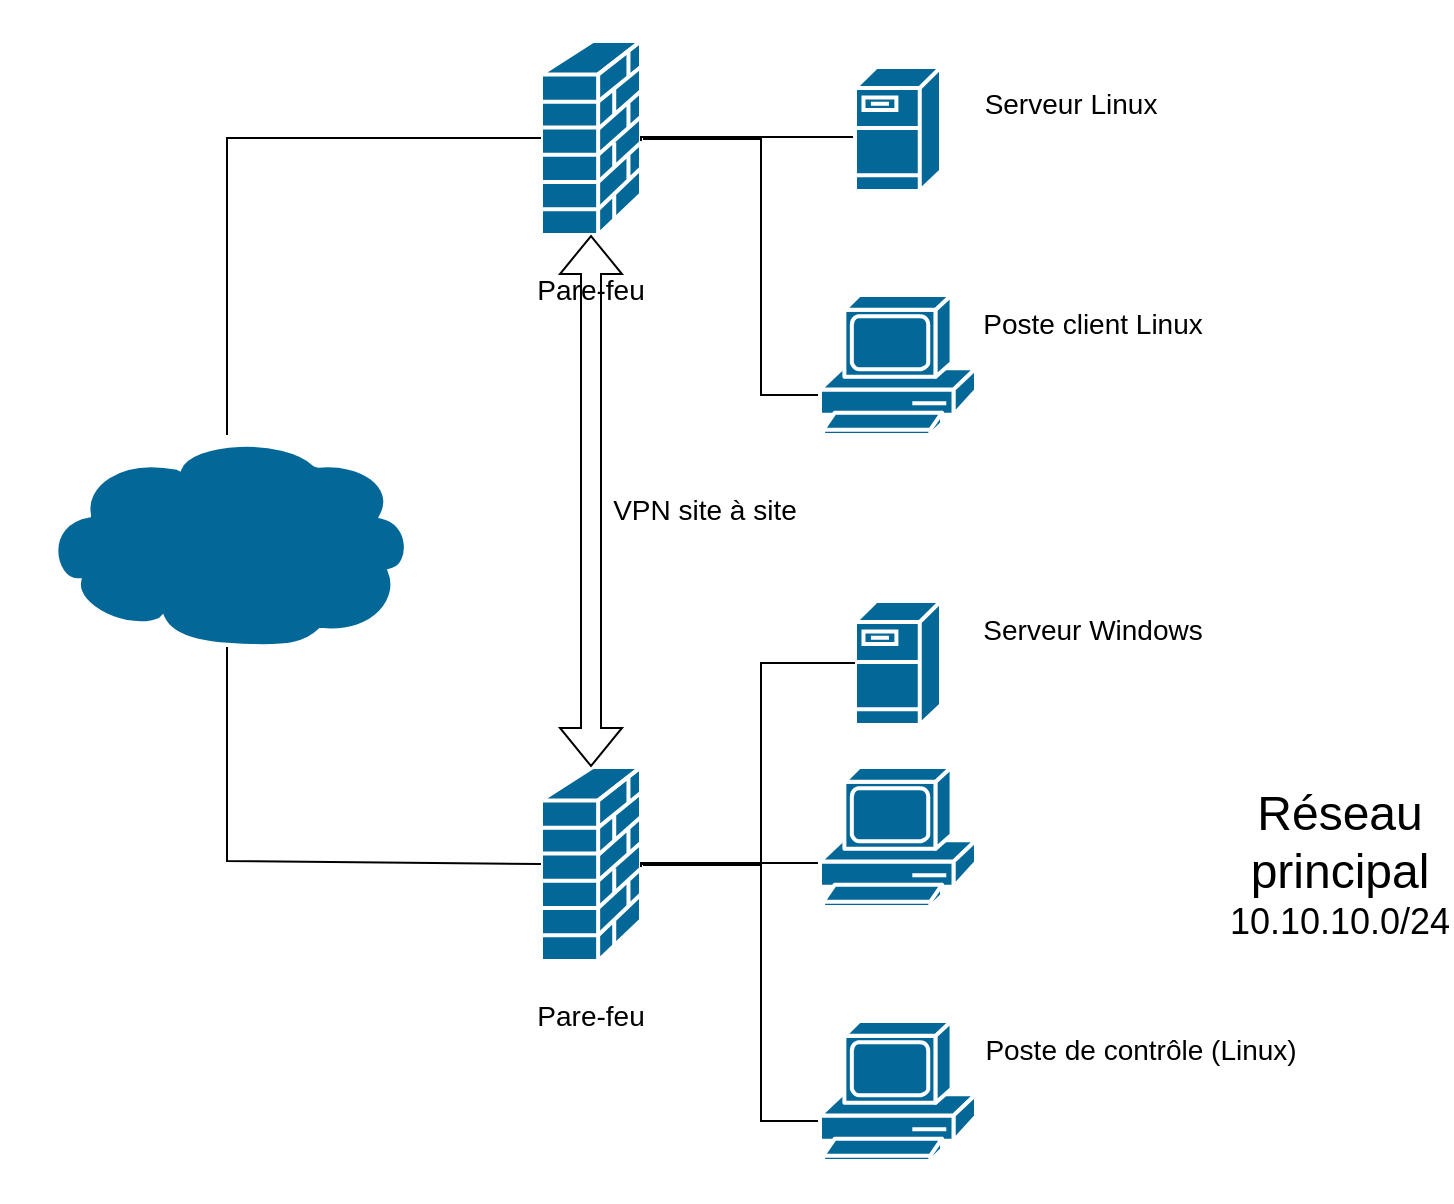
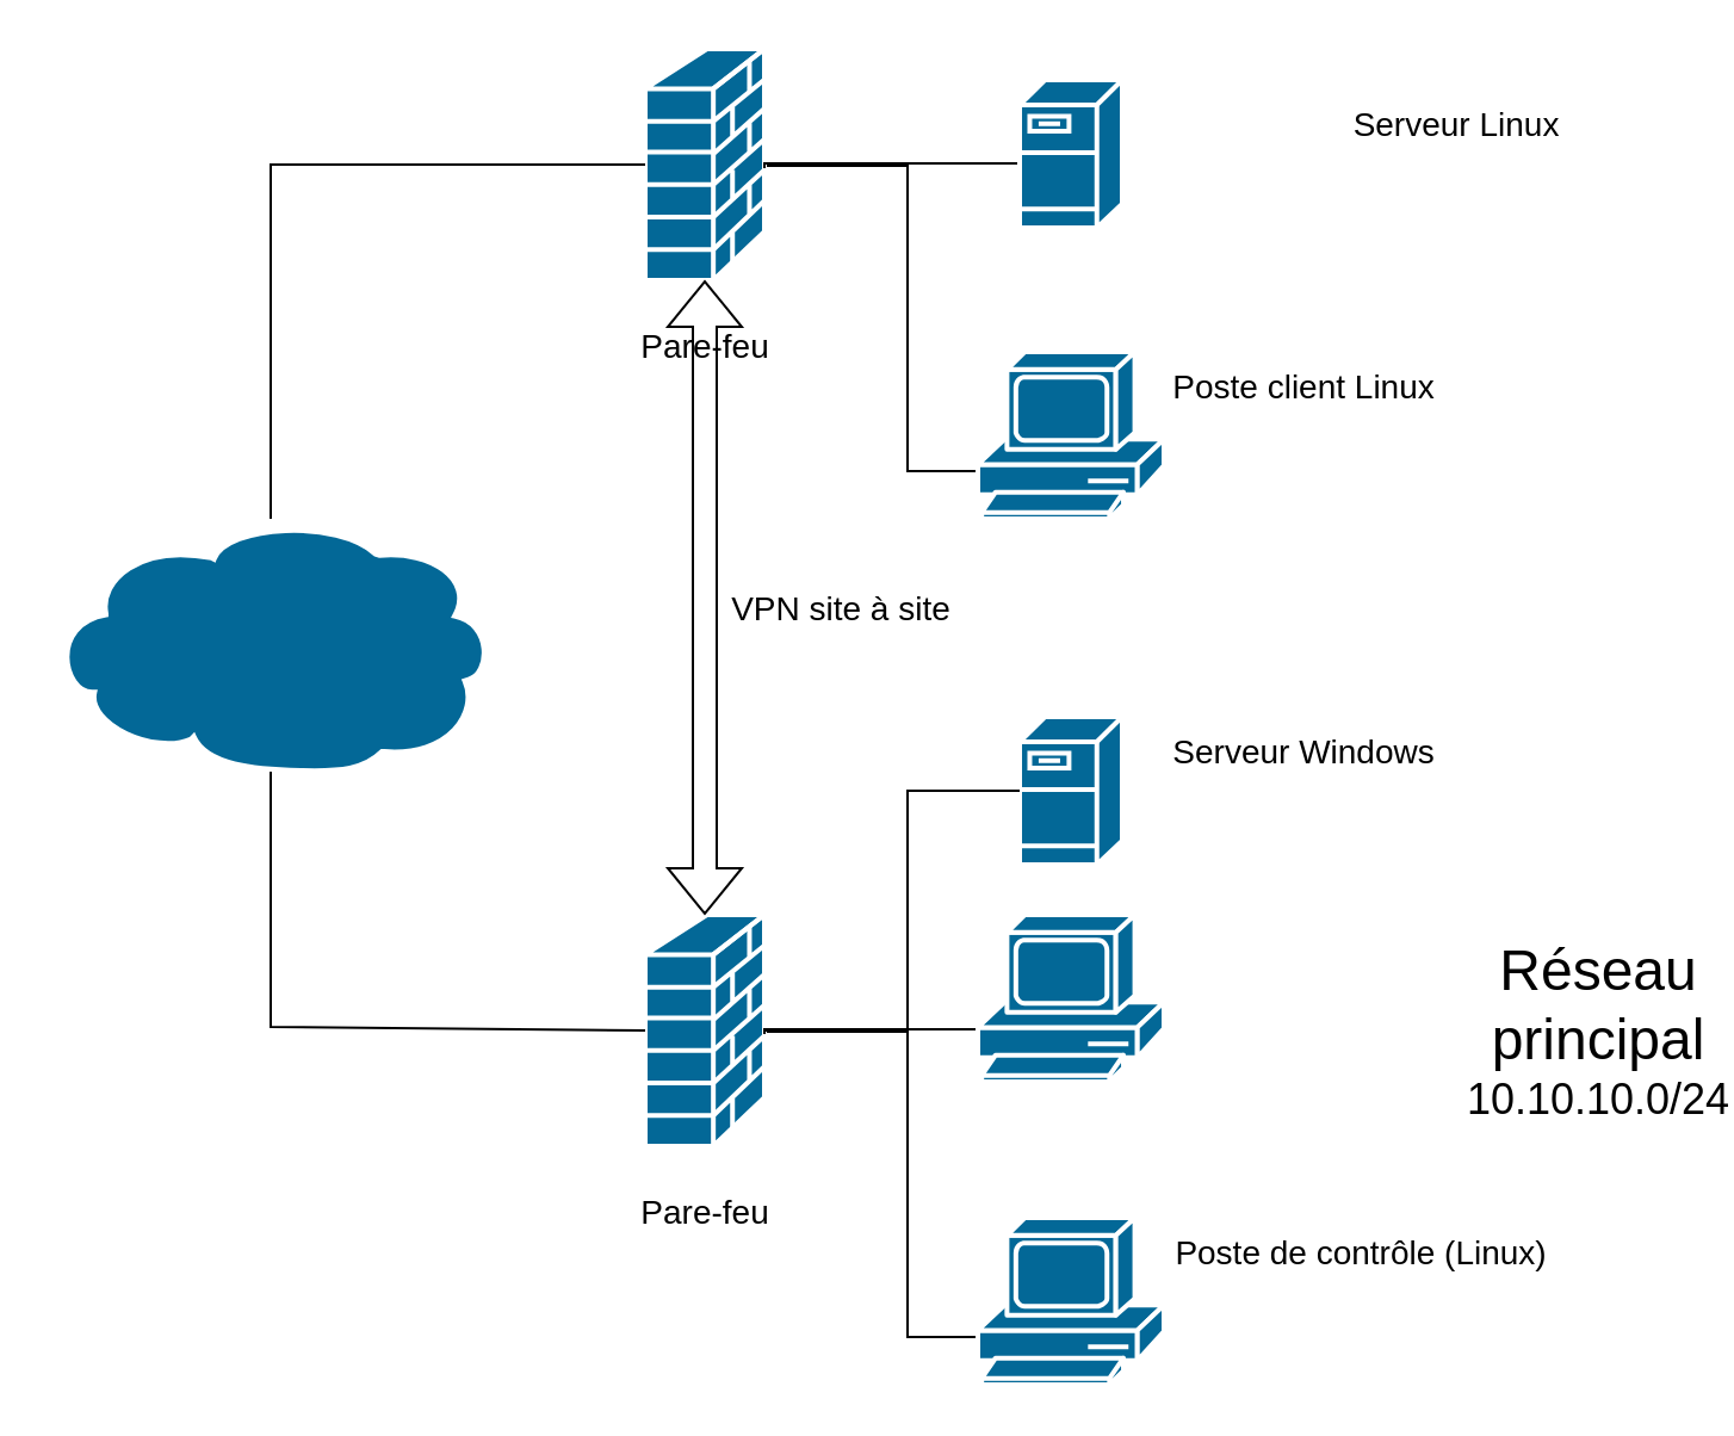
  <mxCell id="0" />
  <mxCell id="1" parent="0" />
  <mxCell id="2" value="" style="edgeStyle=orthogonalEdgeStyle;rounded=0;orthogonalLoop=1;jettySize=auto;html=1;endArrow=none;endFill=0;strokeColor=#000000;" parent="1" target="3" edge="1"><mxGeometry relative="1" as="geometry"><mxPoint x="415" y="197" as="sourcePoint" /><mxPoint x="320" y="70" as="targetPoint" /><Array as="points"><mxPoint x="380" y="197" /><mxPoint x="380" y="69" /></Array></mxGeometry></mxCell>
  <mxCell id="3" value="" style="shape=mxgraph.cisco.security.firewall;sketch=0;html=1;pointerEvents=1;dashed=0;fillColor=#036897;strokeColor=#ffffff;strokeWidth=2;verticalLabelPosition=bottom;verticalAlign=top;align=center;outlineConnect=0;" parent="1" vertex="1"><mxGeometry x="270" y="20" width="50" height="97" as="geometry" /></mxCell>
  <mxCell id="4" value="" style="edgeStyle=orthogonalEdgeStyle;rounded=0;orthogonalLoop=1;jettySize=auto;html=1;endArrow=none;endFill=0;strokeColor=#000000;" parent="1" edge="1"><mxGeometry relative="1" as="geometry"><mxPoint x="427" y="68" as="sourcePoint" /><mxPoint x="320" y="70" as="targetPoint" /><Array as="points"><mxPoint x="320" y="68" /></Array></mxGeometry></mxCell>
  <mxCell id="5" value="" style="shape=mxgraph.cisco.servers.fileserver;sketch=0;html=1;pointerEvents=1;dashed=0;fillColor=#036897;strokeColor=#ffffff;strokeWidth=2;verticalLabelPosition=bottom;verticalAlign=top;align=center;outlineConnect=0;" parent="1" vertex="1"><mxGeometry x="427" y="33" width="43" height="62" as="geometry" /></mxCell>
  <mxCell id="6" value="" style="shape=mxgraph.cisco.computers_and_peripherals.pc;sketch=0;html=1;pointerEvents=1;dashed=0;fillColor=#036897;strokeColor=#ffffff;strokeWidth=2;verticalLabelPosition=bottom;verticalAlign=top;align=center;outlineConnect=0;" parent="1" vertex="1"><mxGeometry x="409.5" y="147" width="78" height="70" as="geometry" /></mxCell>
  <mxCell id="7" value="" style="shape=mxgraph.cisco.storage.cloud;sketch=0;html=1;pointerEvents=1;fillColor=#036897;strokeColor=#ffffff;strokeWidth=2;verticalLabelPosition=bottom;verticalAlign=top;align=center;outlineConnect=0;" parent="1" vertex="1"><mxGeometry x="20" y="217" width="186" height="106" as="geometry" /></mxCell>
  <mxCell id="8" value="" style="edgeStyle=orthogonalEdgeStyle;rounded=0;orthogonalLoop=1;jettySize=auto;html=1;endArrow=none;endFill=0;exitX=0;exitY=0.5;exitDx=0;exitDy=0;exitPerimeter=0;strokeColor=#000000;" parent="1" source="3" target="7" edge="1"><mxGeometry relative="1" as="geometry"><mxPoint x="255" y="270" as="sourcePoint" /><mxPoint x="210" y="70" as="targetPoint" /><Array as="points"><mxPoint x="113" y="69" /></Array></mxGeometry></mxCell>
  <mxCell id="9" value="&lt;font color=&quot;#000000&quot; style=&quot;font-size: 14px;&quot;&gt;Pare-feu&lt;/font&gt;" style="text;html=1;align=center;verticalAlign=middle;resizable=0;points=[];autosize=1;strokeColor=none;fillColor=none;" parent="1" vertex="1"><mxGeometry x="255" y="130" width="80" height="30" as="geometry" /></mxCell>
- <mxCell id="10" value="&lt;font color=&quot;#000000&quot; style=&quot;font-size: 14px;&quot;&gt;Serveur Linux&lt;/font&gt;" style="text;html=1;align=center;verticalAlign=middle;resizable=0;points=[];autosize=1;" parent="1" vertex="1"><mxGeometry x="480" y="37" width="110" height="30" as="geometry" /></mxCell>
+ <mxCell id="10" value="&lt;font color=&quot;#000000&quot; style=&quot;font-size: 14px;&quot;&gt;Serveur Linux&lt;/font&gt;" style="text;html=1;align=center;verticalAlign=middle;resizable=0;points=[];autosize=1;" parent="1" vertex="1"><mxGeometry x="555" y="37" width="110" height="30" as="geometry" /></mxCell>
  <mxCell id="11" value="&lt;font color=&quot;#000000&quot; style=&quot;font-size: 14px;&quot;&gt;Poste client Linux&lt;/font&gt;" style="text;html=1;align=center;verticalAlign=middle;resizable=0;points=[];autosize=1;strokeColor=none;fillColor=none;" parent="1" vertex="1"><mxGeometry x="480.5" y="147" width="130" height="30" as="geometry" /></mxCell>
  <mxCell id="12" value="" style="edgeStyle=orthogonalEdgeStyle;rounded=0;orthogonalLoop=1;jettySize=auto;html=1;endArrow=none;endFill=0;strokeColor=#000000;" parent="1" target="13" edge="1"><mxGeometry relative="1" as="geometry"><mxPoint x="415" y="560" as="sourcePoint" /><mxPoint x="320" y="433" as="targetPoint" /><Array as="points"><mxPoint x="380" y="560" /><mxPoint x="380" y="432" /></Array></mxGeometry></mxCell>
  <mxCell id="13" value="" style="shape=mxgraph.cisco.security.firewall;sketch=0;html=1;pointerEvents=1;dashed=0;fillColor=#036897;strokeColor=#ffffff;strokeWidth=2;verticalLabelPosition=bottom;verticalAlign=top;align=center;outlineConnect=0;" parent="1" vertex="1"><mxGeometry x="270" y="383" width="50" height="97" as="geometry" /></mxCell>
  <mxCell id="14" value="" style="edgeStyle=orthogonalEdgeStyle;rounded=0;orthogonalLoop=1;jettySize=auto;html=1;endArrow=none;endFill=0;strokeColor=#000000;" parent="1" edge="1"><mxGeometry relative="1" as="geometry"><mxPoint x="427" y="431" as="sourcePoint" /><mxPoint x="320" y="433" as="targetPoint" /><Array as="points"><mxPoint x="320" y="431" /></Array></mxGeometry></mxCell>
  <mxCell id="15" value="" style="shape=mxgraph.cisco.servers.fileserver;sketch=0;html=1;pointerEvents=1;dashed=0;fillColor=#036897;strokeColor=#ffffff;strokeWidth=2;verticalLabelPosition=bottom;verticalAlign=top;align=center;outlineConnect=0;" parent="1" vertex="1"><mxGeometry x="427" y="300" width="43" height="62" as="geometry" /></mxCell>
  <mxCell id="16" value="" style="shape=mxgraph.cisco.computers_and_peripherals.pc;sketch=0;html=1;pointerEvents=1;dashed=0;fillColor=#036897;strokeColor=#ffffff;strokeWidth=2;verticalLabelPosition=bottom;verticalAlign=top;align=center;outlineConnect=0;" parent="1" vertex="1"><mxGeometry x="409.5" y="510" width="78" height="70" as="geometry" /></mxCell>
  <mxCell id="17" value="" style="edgeStyle=orthogonalEdgeStyle;rounded=0;orthogonalLoop=1;jettySize=auto;html=1;endArrow=none;endFill=0;strokeColor=#000000;entryX=1;entryY=0.5;entryDx=0;entryDy=0;entryPerimeter=0;" parent="1" source="15" target="13" edge="1"><mxGeometry relative="1" as="geometry"><mxPoint x="320" y="465" as="targetPoint" /><Array as="points"><mxPoint x="380" y="331" /><mxPoint x="380" y="432" /></Array></mxGeometry></mxCell>
  <mxCell id="18" value="&lt;font color=&quot;#000000&quot; style=&quot;font-size: 14px;&quot;&gt;Pare-feu&lt;/font&gt;" style="text;html=1;align=center;verticalAlign=middle;resizable=0;points=[];autosize=1;strokeColor=none;fillColor=none;" parent="1" vertex="1"><mxGeometry x="255" y="493" width="80" height="30" as="geometry" /></mxCell>
  <mxCell id="19" value="&lt;font color=&quot;#000000&quot; style=&quot;font-size: 14px;&quot;&gt;Serveur Windows&lt;/font&gt;" style="text;html=1;align=center;verticalAlign=middle;resizable=0;points=[];autosize=1;strokeColor=none;fillColor=none;" parent="1" vertex="1"><mxGeometry x="480.5" y="300" width="130" height="30" as="geometry" /></mxCell>
  <mxCell id="20" value="&lt;font color=&quot;#000000&quot; style=&quot;font-size: 14px;&quot;&gt;Poste de contrôle (Linux)&lt;/font&gt;" style="text;html=1;align=center;verticalAlign=middle;resizable=0;points=[];autosize=1;strokeColor=none;fillColor=none;" parent="1" vertex="1"><mxGeometry x="480" y="510" width="180" height="30" as="geometry" /></mxCell>
  <mxCell id="21" value="" style="shape=mxgraph.cisco.computers_and_peripherals.pc;sketch=0;html=1;pointerEvents=1;dashed=0;fillColor=#036897;strokeColor=#ffffff;strokeWidth=2;verticalLabelPosition=bottom;verticalAlign=top;align=center;outlineConnect=0;" parent="1" vertex="1"><mxGeometry x="409.5" y="383" width="78" height="70" as="geometry" /></mxCell>
  <mxCell id="22" value="" style="endArrow=none;html=1;rounded=0;entryX=0;entryY=0.5;entryDx=0;entryDy=0;entryPerimeter=0;" parent="1" source="7" target="13" edge="1"><mxGeometry width="50" height="50" relative="1" as="geometry"><mxPoint x="340" y="310" as="sourcePoint" /><mxPoint x="390" y="260" as="targetPoint" /><Array as="points"><mxPoint x="113" y="430" /></Array></mxGeometry></mxCell>
  <mxCell id="23" value="" style="shape=flexArrow;endArrow=classic;startArrow=classic;html=1;rounded=0;exitX=0.5;exitY=0;exitDx=0;exitDy=0;exitPerimeter=0;" parent="1" source="13" target="3" edge="1"><mxGeometry width="100" height="100" relative="1" as="geometry"><mxPoint x="235" y="323" as="sourcePoint" /><mxPoint x="335" y="223" as="targetPoint" /></mxGeometry></mxCell>
  <mxCell id="24" value="&lt;font style=&quot;font-size: 14px;&quot;&gt;VPN site à site&lt;/font&gt;" style="text;html=1;align=center;verticalAlign=middle;whiteSpace=wrap;rounded=0;" parent="1" vertex="1"><mxGeometry x="300" y="240" width="105" height="30" as="geometry" /></mxCell>
  <mxCell id="25" value="&lt;font style=&quot;font-size: 24px;&quot;&gt;Réseau principal&lt;/font&gt;&lt;div&gt;&lt;font style=&quot;font-size: 18px;&quot;&gt;10.10.10.0/24&lt;/font&gt;&lt;/div&gt;" style="text;html=1;align=center;verticalAlign=middle;whiteSpace=wrap;rounded=0;" parent="1" vertex="1"><mxGeometry x="640" y="416.5" width="60" height="30" as="geometry" /></mxCell>
